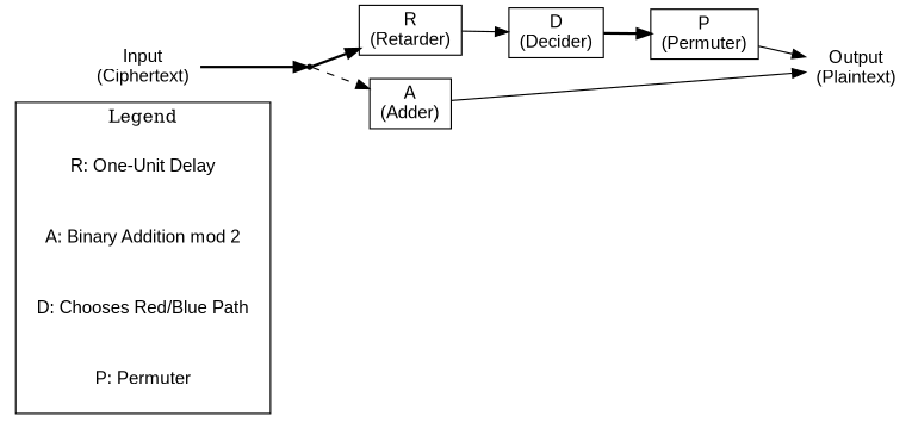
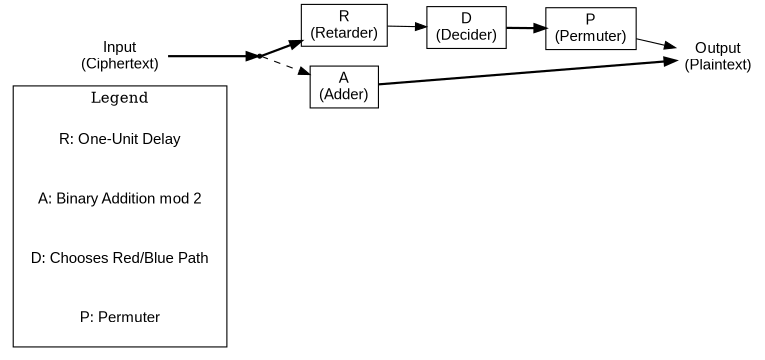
  digraph {
    rankdir=LR
    node [fontname=Arial shape=plaintext]
    edge [fontname=Arial style=bold]
    n1 [label="R: One-Unit Delay"]
    n2 [label="A: Binary Addition mod 2"]
    n3 [label="D: Chooses Red/Blue Path"]
    n4 [label="P: Permuter"]
    n5 [label="Input\n(Ciphertext)" shape=none]
    split [shape=point]
    n7 [label="R\n(Retarder)" shape=box]
    n8 [label="A\n(Adder)" shape=box]
    n9 [label="Output\n(Plaintext)" shape=none]
    n10 [label="D\n(Decider)" shape=box]
    n11 [label="P\n(Permuter)" shape=box]
    subgraph cluster_1 {
      label=Legend
      n1
      n2
      n3
      n4
    }
    n5 -> split
    split -> n7
    split -> n8 [style=dashed]
    n7 -> n10 [style=solid]
-   n8 -> n9 [style=solid]
+   n8 -> n9
    n10 -> n11
    n11 -> n9 [style=solid]
  }
